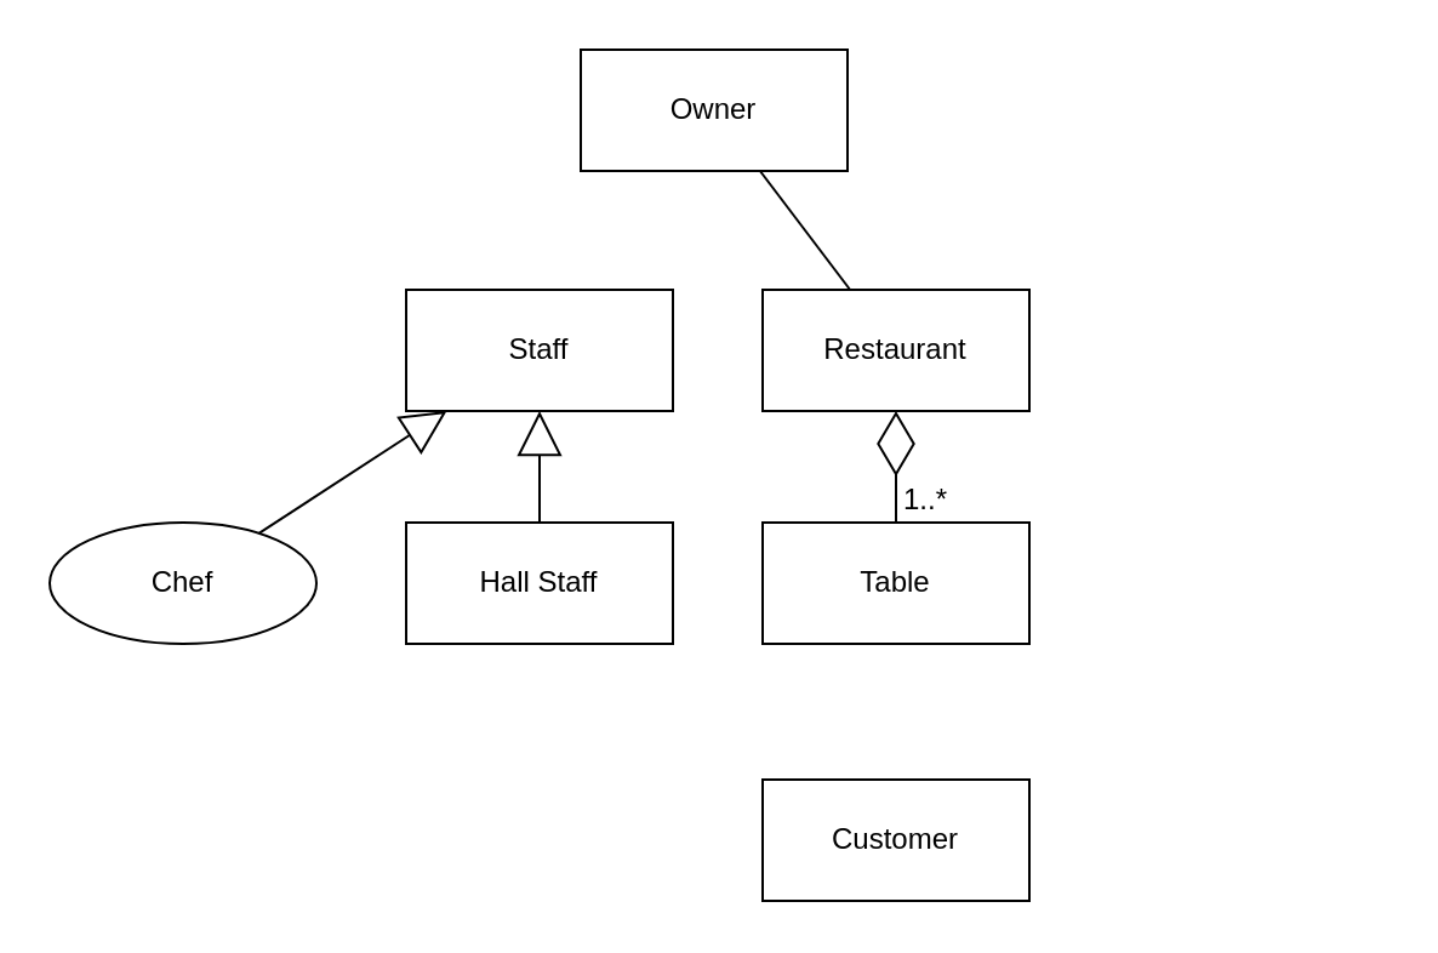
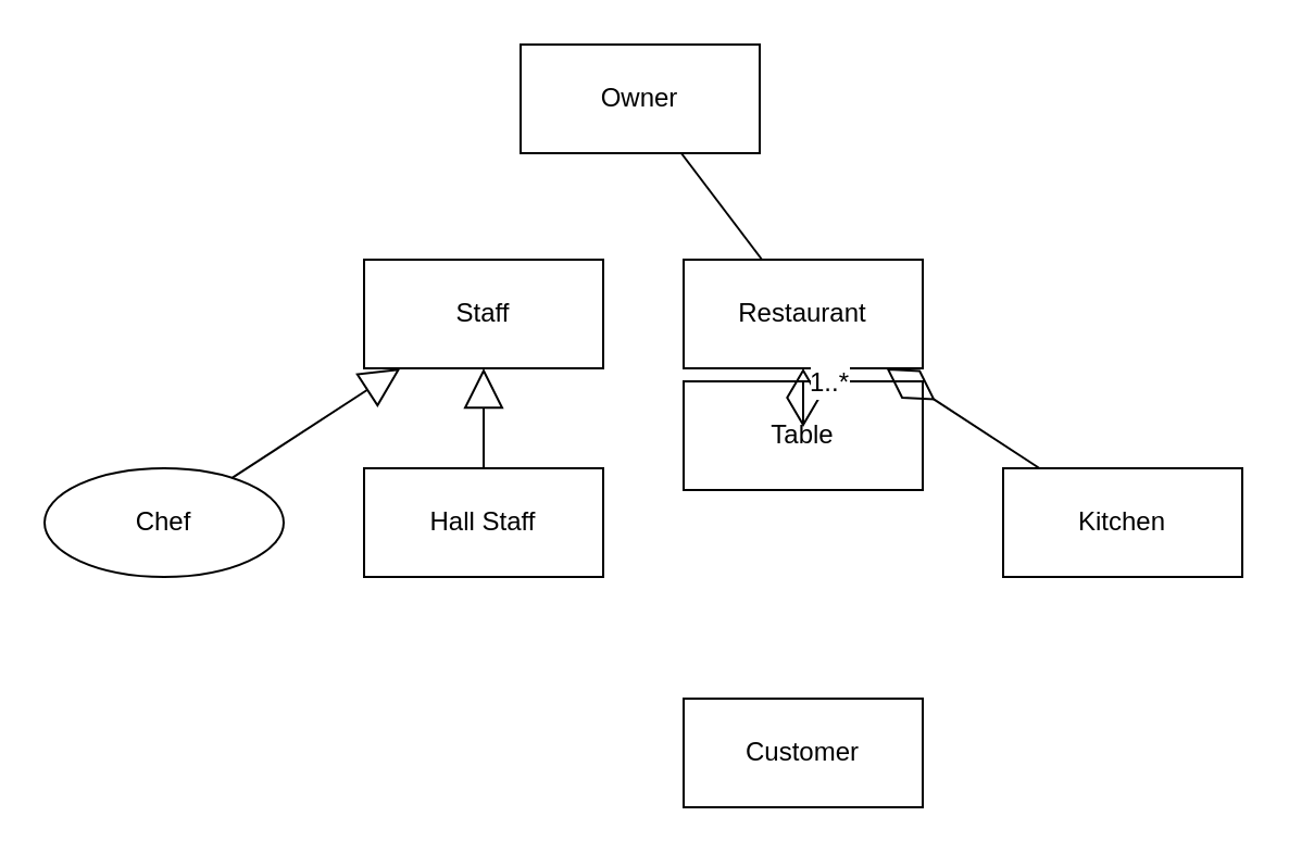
  <mxCell id="0" />
  <mxCell id="1" parent="0" />
  <mxCell id="2" value="Owner" style="html=1;whiteSpace=wrap;" vertex="1" parent="1"><mxGeometry x="239" y="20" width="110" height="50" as="geometry" /></mxCell>
  <mxCell id="3" value="Restaurant" style="html=1;whiteSpace=wrap;" vertex="1" parent="1"><mxGeometry x="314" y="119" width="110" height="50" as="geometry" /></mxCell>
  <mxCell id="4" value="Staff" style="html=1;whiteSpace=wrap;" vertex="1" parent="1"><mxGeometry x="167" y="119" width="110" height="50" as="geometry" /></mxCell>
  <mxCell id="5" value="Chef" style="ellipse;html=1;whiteSpace=wrap;" vertex="1" parent="1"><mxGeometry x="20" y="215" width="110" height="50" as="geometry" /></mxCell>
  <mxCell id="6" value="Hall Staff" style="html=1;whiteSpace=wrap;" vertex="1" parent="1"><mxGeometry x="167" y="215" width="110" height="50" as="geometry" /></mxCell>
- <mxCell id="8" value="Table" style="html=1;whiteSpace=wrap;" vertex="1" parent="1"><mxGeometry x="314" y="215" width="110" height="50" as="geometry" /></mxCell>
+ <mxCell id="7" value="Kitchen" style="html=1;whiteSpace=wrap;" vertex="1" parent="1"><mxGeometry x="461" y="215" width="110" height="50" as="geometry" /></mxCell>
+ <mxCell id="8" value="Table" style="html=1;whiteSpace=wrap;" vertex="1" parent="1"><mxGeometry x="314" y="175" width="110" height="50" as="geometry" /></mxCell>
  <mxCell id="9" value="Customer" style="html=1;whiteSpace=wrap;" vertex="1" parent="1"><mxGeometry x="314" y="321" width="110" height="50" as="geometry" /></mxCell>
  <mxCell id="10" value="" style="endArrow=none;html=1;rounded=0;fontSize=12;startSize=8;endSize=8;" edge="1" parent="1" source="2" target="3"><mxGeometry relative="1" as="geometry"><mxPoint x="52" y="81" as="sourcePoint" /><mxPoint x="212" y="81" as="targetPoint" /></mxGeometry></mxCell>
+ <mxCell id="11" value="" style="endArrow=diamondThin;endFill=0;endSize=24;html=1;rounded=0;fontSize=12;curved=1;" edge="1" parent="1" source="7" target="3"><mxGeometry width="160" relative="1" as="geometry"><mxPoint x="426" y="13" as="sourcePoint" /><mxPoint x="586" y="13" as="targetPoint" /></mxGeometry></mxCell>
  <mxCell id="12" value="" style="endArrow=diamondThin;endFill=0;endSize=24;html=1;rounded=0;fontSize=12;curved=1;" edge="1" parent="1" source="8" target="3"><mxGeometry width="160" relative="1" as="geometry"><mxPoint x="436" y="23" as="sourcePoint" /><mxPoint x="596" y="23" as="targetPoint" /></mxGeometry></mxCell>
  <mxCell id="13" value="1..*" style="edgeLabel;html=1;align=center;verticalAlign=middle;resizable=0;points=[];fontSize=12;" connectable="0" vertex="1" parent="12"><mxGeometry x="-0.537" y="-1" relative="1" as="geometry"><mxPoint x="10" y="1" as="offset" /></mxGeometry></mxCell>
  <mxCell id="14" value="" style="endArrow=block;endSize=16;endFill=0;html=1;rounded=0;fontSize=12;curved=1;" edge="1" parent="1" source="6" target="4"><mxGeometry width="160" relative="1" as="geometry"><mxPoint x="30" y="116" as="sourcePoint" /><mxPoint x="190" y="116" as="targetPoint" /></mxGeometry></mxCell>
  <mxCell id="15" value="" style="endArrow=block;endSize=16;endFill=0;html=1;rounded=0;fontSize=12;curved=1;" edge="1" parent="1" source="5" target="4"><mxGeometry width="160" relative="1" as="geometry"><mxPoint x="40" y="126" as="sourcePoint" /><mxPoint x="200" y="126" as="targetPoint" /></mxGeometry></mxCell>
